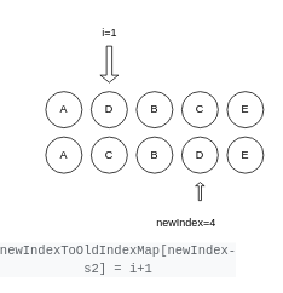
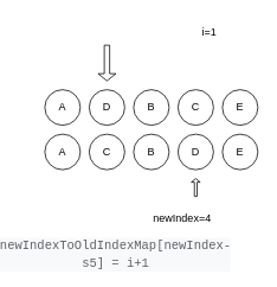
  <mxCell id="0" />
  <mxCell id="1" parent="0" />
  <mxCell id="2" value="A" style="ellipse;whiteSpace=wrap;html=1;aspect=fixed;" vertex="1" parent="1"><mxGeometry x="20" y="100" width="40" height="40" as="geometry" /></mxCell>
  <mxCell id="3" value="B" style="ellipse;whiteSpace=wrap;html=1;aspect=fixed;" vertex="1" parent="1"><mxGeometry x="120" y="100" width="40" height="40" as="geometry" /></mxCell>
  <mxCell id="4" value="C" style="ellipse;whiteSpace=wrap;html=1;aspect=fixed;" vertex="1" parent="1"><mxGeometry x="170" y="100" width="40" height="40" as="geometry" /></mxCell>
  <mxCell id="5" value="D" style="ellipse;whiteSpace=wrap;html=1;aspect=fixed;" vertex="1" parent="1"><mxGeometry x="70" y="100" width="40" height="40" as="geometry" /></mxCell>
  <mxCell id="6" value="A" style="ellipse;whiteSpace=wrap;html=1;aspect=fixed;" vertex="1" parent="1"><mxGeometry x="20" y="150" width="40" height="40" as="geometry" /></mxCell>
  <mxCell id="7" value="C" style="ellipse;whiteSpace=wrap;html=1;aspect=fixed;" vertex="1" parent="1"><mxGeometry x="70" y="150" width="40" height="40" as="geometry" /></mxCell>
  <mxCell id="8" value="B" style="ellipse;whiteSpace=wrap;html=1;aspect=fixed;" vertex="1" parent="1"><mxGeometry x="120" y="150" width="40" height="40" as="geometry" /></mxCell>
  <mxCell id="9" value="D" style="ellipse;whiteSpace=wrap;html=1;aspect=fixed;" vertex="1" parent="1"><mxGeometry x="170" y="150" width="40" height="40" as="geometry" /></mxCell>
  <mxCell id="10" value="E" style="ellipse;whiteSpace=wrap;html=1;aspect=fixed;" vertex="1" parent="1"><mxGeometry x="220" y="100" width="40" height="40" as="geometry" /></mxCell>
  <mxCell id="11" value="E" style="ellipse;whiteSpace=wrap;html=1;aspect=fixed;" vertex="1" parent="1"><mxGeometry x="220" y="150" width="40" height="40" as="geometry" /></mxCell>
  <mxCell id="12" value="" style="shape=singleArrow;direction=north;whiteSpace=wrap;html=1;" vertex="1" parent="1"><mxGeometry x="185" y="200" width="10" height="20" as="geometry" /></mxCell>
- <mxCell id="13" value="&lt;div style=&quot;color: rgb(92, 97, 102); background-color: rgb(248, 249, 250); font-family: Monaco, Consolas, &amp;quot;Courier New&amp;quot;, monospace; font-size: 14px; line-height: 19px;&quot;&gt;newIndexToOldIndexMap[newIndex-s2] = i+1&lt;/div&gt;" style="text;html=1;strokeColor=none;fillColor=none;align=center;verticalAlign=middle;whiteSpace=wrap;rounded=0;" vertex="1" parent="1"><mxGeometry x="70" y="270" width="60" height="30" as="geometry" /></mxCell>
+ <mxCell id="13" value="&lt;div style=&quot;color: rgb(92, 97, 102); background-color: rgb(248, 249, 250); font-family: Monaco, Consolas, &amp;quot;Courier New&amp;quot;, monospace; font-size: 14px; line-height: 19px;&quot;&gt;newIndexToOldIndexMap[newIndex-s5] = i+1&lt;/div&gt;" style="text;html=1;strokeColor=none;fillColor=none;align=center;verticalAlign=middle;whiteSpace=wrap;rounded=0;" vertex="1" parent="1"><mxGeometry x="70" y="270" width="60" height="30" as="geometry" /></mxCell>
  <mxCell id="14" value="newIndex=4" style="text;html=1;strokeColor=none;fillColor=none;align=center;verticalAlign=middle;whiteSpace=wrap;rounded=0;" vertex="1" parent="1"><mxGeometry x="145" y="230" width="60" height="30" as="geometry" /></mxCell>
  <mxCell id="15" value="" style="shape=singleArrow;direction=south;whiteSpace=wrap;html=1;" vertex="1" parent="1"><mxGeometry x="80" y="50" width="20" height="40" as="geometry" /></mxCell>
- <mxCell id="16" value="i=1" style="text;html=1;align=center;verticalAlign=middle;resizable=0;points=[];autosize=1;strokeColor=none;fillColor=none;" vertex="1" parent="1"><mxGeometry x="70" y="20" width="40" height="30" as="geometry" /></mxCell>
+ <mxCell id="16" value="i=1" style="text;html=1;align=center;verticalAlign=middle;resizable=0;points=[];autosize=1;strokeColor=none;fillColor=none;" vertex="1" parent="1"><mxGeometry x="185" y="20" width="40" height="30" as="geometry" /></mxCell>
